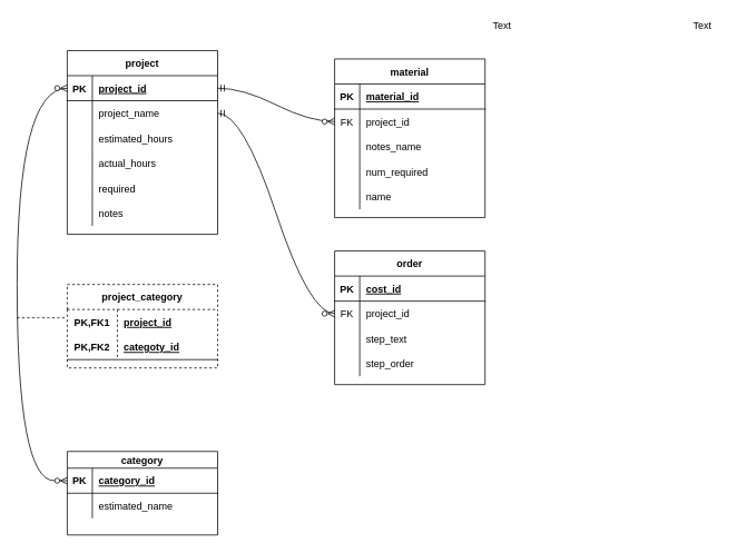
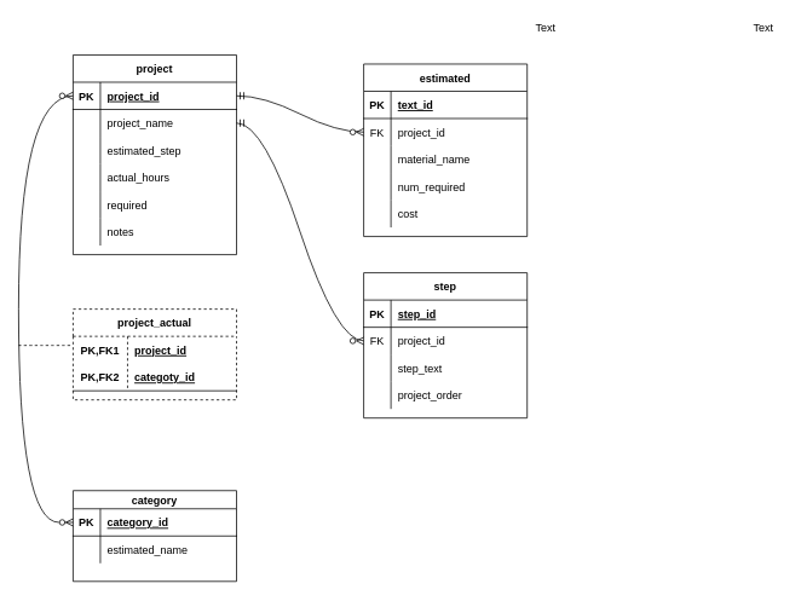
  <mxCell id="0" />
  <mxCell id="1" parent="0" />
  <mxCell id="2" value="project" style="shape=table;startSize=30;container=1;collapsible=1;childLayout=tableLayout;fixedRows=1;rowLines=0;fontStyle=1;align=center;resizeLast=1;" parent="1" vertex="1"><mxGeometry x="80" y="60" width="180" height="220" as="geometry" /></mxCell>
  <mxCell id="3" value="" style="shape=tableRow;horizontal=0;startSize=0;swimlaneHead=0;swimlaneBody=0;fillColor=none;collapsible=0;dropTarget=0;points=[[0,0.5],[1,0.5]];portConstraint=eastwest;top=0;left=0;right=0;bottom=1;" parent="2" vertex="1"><mxGeometry y="30" width="180" height="30" as="geometry" /></mxCell>
  <mxCell id="4" value="PK" style="shape=partialRectangle;connectable=0;fillColor=none;top=0;left=0;bottom=0;right=0;fontStyle=1;overflow=hidden;" parent="3" vertex="1"><mxGeometry width="30" height="30" as="geometry"><mxRectangle width="30" height="30" as="alternateBounds" /></mxGeometry></mxCell>
  <mxCell id="5" value="project_id" style="shape=partialRectangle;connectable=0;fillColor=none;top=0;left=0;bottom=0;right=0;align=left;spacingLeft=6;fontStyle=5;overflow=hidden;" parent="3" vertex="1"><mxGeometry x="30" width="150" height="30" as="geometry"><mxRectangle width="150" height="30" as="alternateBounds" /></mxGeometry></mxCell>
  <mxCell id="6" value="" style="shape=tableRow;horizontal=0;startSize=0;swimlaneHead=0;swimlaneBody=0;fillColor=none;collapsible=0;dropTarget=0;points=[[0,0.5],[1,0.5]];portConstraint=eastwest;top=0;left=0;right=0;bottom=0;" parent="2" vertex="1"><mxGeometry y="60" width="180" height="30" as="geometry" /></mxCell>
  <mxCell id="7" value="" style="shape=partialRectangle;connectable=0;fillColor=none;top=0;left=0;bottom=0;right=0;editable=1;overflow=hidden;" parent="6" vertex="1"><mxGeometry width="30" height="30" as="geometry"><mxRectangle width="30" height="30" as="alternateBounds" /></mxGeometry></mxCell>
  <mxCell id="8" value="project_name" style="shape=partialRectangle;connectable=0;fillColor=none;top=0;left=0;bottom=0;right=0;align=left;spacingLeft=6;overflow=hidden;" parent="6" vertex="1"><mxGeometry x="30" width="150" height="30" as="geometry"><mxRectangle width="150" height="30" as="alternateBounds" /></mxGeometry></mxCell>
  <mxCell id="9" value="" style="shape=tableRow;horizontal=0;startSize=0;swimlaneHead=0;swimlaneBody=0;fillColor=none;collapsible=0;dropTarget=0;points=[[0,0.5],[1,0.5]];portConstraint=eastwest;top=0;left=0;right=0;bottom=0;" parent="2" vertex="1"><mxGeometry y="90" width="180" height="30" as="geometry" /></mxCell>
  <mxCell id="10" value="" style="shape=partialRectangle;connectable=0;fillColor=none;top=0;left=0;bottom=0;right=0;editable=1;overflow=hidden;" parent="9" vertex="1"><mxGeometry width="30" height="30" as="geometry"><mxRectangle width="30" height="30" as="alternateBounds" /></mxGeometry></mxCell>
- <mxCell id="11" value="estimated_hours" style="shape=partialRectangle;connectable=0;fillColor=none;top=0;left=0;bottom=0;right=0;align=left;spacingLeft=6;overflow=hidden;" parent="9" vertex="1"><mxGeometry x="30" width="150" height="30" as="geometry"><mxRectangle width="150" height="30" as="alternateBounds" /></mxGeometry></mxCell>
+ <mxCell id="11" value="estimated_step" style="shape=partialRectangle;connectable=0;fillColor=none;top=0;left=0;bottom=0;right=0;align=left;spacingLeft=6;overflow=hidden;" parent="9" vertex="1"><mxGeometry x="30" width="150" height="30" as="geometry"><mxRectangle width="150" height="30" as="alternateBounds" /></mxGeometry></mxCell>
  <mxCell id="12" value="" style="shape=tableRow;horizontal=0;startSize=0;swimlaneHead=0;swimlaneBody=0;fillColor=none;collapsible=0;dropTarget=0;points=[[0,0.5],[1,0.5]];portConstraint=eastwest;top=0;left=0;right=0;bottom=0;" parent="2" vertex="1"><mxGeometry y="120" width="180" height="30" as="geometry" /></mxCell>
  <mxCell id="13" value="" style="shape=partialRectangle;connectable=0;fillColor=none;top=0;left=0;bottom=0;right=0;editable=1;overflow=hidden;" parent="12" vertex="1"><mxGeometry width="30" height="30" as="geometry"><mxRectangle width="30" height="30" as="alternateBounds" /></mxGeometry></mxCell>
  <mxCell id="14" value="actual_hours" style="shape=partialRectangle;connectable=0;fillColor=none;top=0;left=0;bottom=0;right=0;align=left;spacingLeft=6;overflow=hidden;" parent="12" vertex="1"><mxGeometry x="30" width="150" height="30" as="geometry"><mxRectangle width="150" height="30" as="alternateBounds" /></mxGeometry></mxCell>
  <mxCell id="15" style="shape=tableRow;horizontal=0;startSize=0;swimlaneHead=0;swimlaneBody=0;fillColor=none;collapsible=0;dropTarget=0;points=[[0,0.5],[1,0.5]];portConstraint=eastwest;top=0;left=0;right=0;bottom=0;" parent="2" vertex="1"><mxGeometry y="150" width="180" height="30" as="geometry" /></mxCell>
  <mxCell id="16" style="shape=partialRectangle;connectable=0;fillColor=none;top=0;left=0;bottom=0;right=0;editable=1;overflow=hidden;" parent="15" vertex="1"><mxGeometry width="30" height="30" as="geometry"><mxRectangle width="30" height="30" as="alternateBounds" /></mxGeometry></mxCell>
  <mxCell id="17" value="required" style="shape=partialRectangle;connectable=0;fillColor=none;top=0;left=0;bottom=0;right=0;align=left;spacingLeft=6;overflow=hidden;" parent="15" vertex="1"><mxGeometry x="30" width="150" height="30" as="geometry"><mxRectangle width="150" height="30" as="alternateBounds" /></mxGeometry></mxCell>
  <mxCell id="18" style="shape=tableRow;horizontal=0;startSize=0;swimlaneHead=0;swimlaneBody=0;fillColor=none;collapsible=0;dropTarget=0;points=[[0,0.5],[1,0.5]];portConstraint=eastwest;top=0;left=0;right=0;bottom=0;" parent="2" vertex="1"><mxGeometry y="180" width="180" height="30" as="geometry" /></mxCell>
  <mxCell id="19" style="shape=partialRectangle;connectable=0;fillColor=none;top=0;left=0;bottom=0;right=0;editable=1;overflow=hidden;" parent="18" vertex="1"><mxGeometry width="30" height="30" as="geometry"><mxRectangle width="30" height="30" as="alternateBounds" /></mxGeometry></mxCell>
  <mxCell id="20" value="notes" style="shape=partialRectangle;connectable=0;fillColor=none;top=0;left=0;bottom=0;right=0;align=left;spacingLeft=6;overflow=hidden;" parent="18" vertex="1"><mxGeometry x="30" width="150" height="30" as="geometry"><mxRectangle width="150" height="30" as="alternateBounds" /></mxGeometry></mxCell>
- <mxCell id="21" value="material" style="shape=table;startSize=30;container=1;collapsible=1;childLayout=tableLayout;fixedRows=1;rowLines=0;fontStyle=1;align=center;resizeLast=1;" parent="1" vertex="1"><mxGeometry x="400" y="70" width="180" height="190" as="geometry" /></mxCell>
+ <mxCell id="21" value="estimated" style="shape=table;startSize=30;container=1;collapsible=1;childLayout=tableLayout;fixedRows=1;rowLines=0;fontStyle=1;align=center;resizeLast=1;" parent="1" vertex="1"><mxGeometry x="400" y="70" width="180" height="190" as="geometry" /></mxCell>
  <mxCell id="22" value="" style="shape=tableRow;horizontal=0;startSize=0;swimlaneHead=0;swimlaneBody=0;fillColor=none;collapsible=0;dropTarget=0;points=[[0,0.5],[1,0.5]];portConstraint=eastwest;top=0;left=0;right=0;bottom=1;" parent="21" vertex="1"><mxGeometry y="30" width="180" height="30" as="geometry" /></mxCell>
  <mxCell id="23" value="PK" style="shape=partialRectangle;connectable=0;fillColor=none;top=0;left=0;bottom=0;right=0;fontStyle=1;overflow=hidden;" parent="22" vertex="1"><mxGeometry width="30" height="30" as="geometry"><mxRectangle width="30" height="30" as="alternateBounds" /></mxGeometry></mxCell>
- <mxCell id="24" value="material_id" style="shape=partialRectangle;connectable=0;fillColor=none;top=0;left=0;bottom=0;right=0;align=left;spacingLeft=6;fontStyle=5;overflow=hidden;" parent="22" vertex="1"><mxGeometry x="30" width="150" height="30" as="geometry"><mxRectangle width="150" height="30" as="alternateBounds" /></mxGeometry></mxCell>
+ <mxCell id="24" value="text_id" style="shape=partialRectangle;connectable=0;fillColor=none;top=0;left=0;bottom=0;right=0;align=left;spacingLeft=6;fontStyle=5;overflow=hidden;" parent="22" vertex="1"><mxGeometry x="30" width="150" height="30" as="geometry"><mxRectangle width="150" height="30" as="alternateBounds" /></mxGeometry></mxCell>
  <mxCell id="25" value="" style="shape=tableRow;horizontal=0;startSize=0;swimlaneHead=0;swimlaneBody=0;fillColor=none;collapsible=0;dropTarget=0;points=[[0,0.5],[1,0.5]];portConstraint=eastwest;top=0;left=0;right=0;bottom=0;" parent="21" vertex="1"><mxGeometry y="60" width="180" height="30" as="geometry" /></mxCell>
  <mxCell id="26" value="FK" style="shape=partialRectangle;connectable=0;fillColor=none;top=0;left=0;bottom=0;right=0;editable=1;overflow=hidden;" parent="25" vertex="1"><mxGeometry width="30" height="30" as="geometry"><mxRectangle width="30" height="30" as="alternateBounds" /></mxGeometry></mxCell>
  <mxCell id="27" value="project_id" style="shape=partialRectangle;connectable=0;fillColor=none;top=0;left=0;bottom=0;right=0;align=left;spacingLeft=6;overflow=hidden;" parent="25" vertex="1"><mxGeometry x="30" width="150" height="30" as="geometry"><mxRectangle width="150" height="30" as="alternateBounds" /></mxGeometry></mxCell>
  <mxCell id="28" value="" style="shape=tableRow;horizontal=0;startSize=0;swimlaneHead=0;swimlaneBody=0;fillColor=none;collapsible=0;dropTarget=0;points=[[0,0.5],[1,0.5]];portConstraint=eastwest;top=0;left=0;right=0;bottom=0;" parent="21" vertex="1"><mxGeometry y="90" width="180" height="30" as="geometry" /></mxCell>
  <mxCell id="29" value="" style="shape=partialRectangle;connectable=0;fillColor=none;top=0;left=0;bottom=0;right=0;editable=1;overflow=hidden;" parent="28" vertex="1"><mxGeometry width="30" height="30" as="geometry"><mxRectangle width="30" height="30" as="alternateBounds" /></mxGeometry></mxCell>
- <mxCell id="30" value="notes_name" style="shape=partialRectangle;connectable=0;fillColor=none;top=0;left=0;bottom=0;right=0;align=left;spacingLeft=6;overflow=hidden;" parent="28" vertex="1"><mxGeometry x="30" width="150" height="30" as="geometry"><mxRectangle width="150" height="30" as="alternateBounds" /></mxGeometry></mxCell>
+ <mxCell id="30" value="material_name" style="shape=partialRectangle;connectable=0;fillColor=none;top=0;left=0;bottom=0;right=0;align=left;spacingLeft=6;overflow=hidden;" parent="28" vertex="1"><mxGeometry x="30" width="150" height="30" as="geometry"><mxRectangle width="150" height="30" as="alternateBounds" /></mxGeometry></mxCell>
  <mxCell id="31" value="" style="shape=tableRow;horizontal=0;startSize=0;swimlaneHead=0;swimlaneBody=0;fillColor=none;collapsible=0;dropTarget=0;points=[[0,0.5],[1,0.5]];portConstraint=eastwest;top=0;left=0;right=0;bottom=0;" parent="21" vertex="1"><mxGeometry y="120" width="180" height="30" as="geometry" /></mxCell>
  <mxCell id="32" value="" style="shape=partialRectangle;connectable=0;fillColor=none;top=0;left=0;bottom=0;right=0;editable=1;overflow=hidden;" parent="31" vertex="1"><mxGeometry width="30" height="30" as="geometry"><mxRectangle width="30" height="30" as="alternateBounds" /></mxGeometry></mxCell>
  <mxCell id="33" value="num_required" style="shape=partialRectangle;connectable=0;fillColor=none;top=0;left=0;bottom=0;right=0;align=left;spacingLeft=6;overflow=hidden;" parent="31" vertex="1"><mxGeometry x="30" width="150" height="30" as="geometry"><mxRectangle width="150" height="30" as="alternateBounds" /></mxGeometry></mxCell>
  <mxCell id="34" style="shape=tableRow;horizontal=0;startSize=0;swimlaneHead=0;swimlaneBody=0;fillColor=none;collapsible=0;dropTarget=0;points=[[0,0.5],[1,0.5]];portConstraint=eastwest;top=0;left=0;right=0;bottom=0;" parent="21" vertex="1"><mxGeometry y="150" width="180" height="30" as="geometry" /></mxCell>
  <mxCell id="35" style="shape=partialRectangle;connectable=0;fillColor=none;top=0;left=0;bottom=0;right=0;editable=1;overflow=hidden;" parent="34" vertex="1"><mxGeometry width="30" height="30" as="geometry"><mxRectangle width="30" height="30" as="alternateBounds" /></mxGeometry></mxCell>
- <mxCell id="36" value="name" style="shape=partialRectangle;connectable=0;fillColor=none;top=0;left=0;bottom=0;right=0;align=left;spacingLeft=6;overflow=hidden;" parent="34" vertex="1"><mxGeometry x="30" width="150" height="30" as="geometry"><mxRectangle width="150" height="30" as="alternateBounds" /></mxGeometry></mxCell>
- <mxCell id="37" value="order" style="shape=table;startSize=30;container=1;collapsible=1;childLayout=tableLayout;fixedRows=1;rowLines=0;fontStyle=1;align=center;resizeLast=1;" parent="1" vertex="1"><mxGeometry x="400" y="300" width="180" height="160" as="geometry" /></mxCell>
+ <mxCell id="36" value="cost" style="shape=partialRectangle;connectable=0;fillColor=none;top=0;left=0;bottom=0;right=0;align=left;spacingLeft=6;overflow=hidden;" parent="34" vertex="1"><mxGeometry x="30" width="150" height="30" as="geometry"><mxRectangle width="150" height="30" as="alternateBounds" /></mxGeometry></mxCell>
+ <mxCell id="37" value="step" style="shape=table;startSize=30;container=1;collapsible=1;childLayout=tableLayout;fixedRows=1;rowLines=0;fontStyle=1;align=center;resizeLast=1;" parent="1" vertex="1"><mxGeometry x="400" y="300" width="180" height="160" as="geometry" /></mxCell>
  <mxCell id="38" value="" style="shape=tableRow;horizontal=0;startSize=0;swimlaneHead=0;swimlaneBody=0;fillColor=none;collapsible=0;dropTarget=0;points=[[0,0.5],[1,0.5]];portConstraint=eastwest;top=0;left=0;right=0;bottom=1;" parent="37" vertex="1"><mxGeometry y="30" width="180" height="30" as="geometry" /></mxCell>
  <mxCell id="39" value="PK" style="shape=partialRectangle;connectable=0;fillColor=none;top=0;left=0;bottom=0;right=0;fontStyle=1;overflow=hidden;" parent="38" vertex="1"><mxGeometry width="30" height="30" as="geometry"><mxRectangle width="30" height="30" as="alternateBounds" /></mxGeometry></mxCell>
- <mxCell id="40" value="cost_id" style="shape=partialRectangle;connectable=0;fillColor=none;top=0;left=0;bottom=0;right=0;align=left;spacingLeft=6;fontStyle=5;overflow=hidden;" parent="38" vertex="1"><mxGeometry x="30" width="150" height="30" as="geometry"><mxRectangle width="150" height="30" as="alternateBounds" /></mxGeometry></mxCell>
+ <mxCell id="40" value="step_id" style="shape=partialRectangle;connectable=0;fillColor=none;top=0;left=0;bottom=0;right=0;align=left;spacingLeft=6;fontStyle=5;overflow=hidden;" parent="38" vertex="1"><mxGeometry x="30" width="150" height="30" as="geometry"><mxRectangle width="150" height="30" as="alternateBounds" /></mxGeometry></mxCell>
  <mxCell id="41" value="" style="shape=tableRow;horizontal=0;startSize=0;swimlaneHead=0;swimlaneBody=0;fillColor=none;collapsible=0;dropTarget=0;points=[[0,0.5],[1,0.5]];portConstraint=eastwest;top=0;left=0;right=0;bottom=0;" parent="37" vertex="1"><mxGeometry y="60" width="180" height="30" as="geometry" /></mxCell>
  <mxCell id="42" value="FK" style="shape=partialRectangle;connectable=0;fillColor=none;top=0;left=0;bottom=0;right=0;editable=1;overflow=hidden;" parent="41" vertex="1"><mxGeometry width="30" height="30" as="geometry"><mxRectangle width="30" height="30" as="alternateBounds" /></mxGeometry></mxCell>
  <mxCell id="43" value="project_id" style="shape=partialRectangle;connectable=0;fillColor=none;top=0;left=0;bottom=0;right=0;align=left;spacingLeft=6;overflow=hidden;" parent="41" vertex="1"><mxGeometry x="30" width="150" height="30" as="geometry"><mxRectangle width="150" height="30" as="alternateBounds" /></mxGeometry></mxCell>
  <mxCell id="44" value="" style="shape=tableRow;horizontal=0;startSize=0;swimlaneHead=0;swimlaneBody=0;fillColor=none;collapsible=0;dropTarget=0;points=[[0,0.5],[1,0.5]];portConstraint=eastwest;top=0;left=0;right=0;bottom=0;" parent="37" vertex="1"><mxGeometry y="90" width="180" height="30" as="geometry" /></mxCell>
  <mxCell id="45" value="" style="shape=partialRectangle;connectable=0;fillColor=none;top=0;left=0;bottom=0;right=0;editable=1;overflow=hidden;" parent="44" vertex="1"><mxGeometry width="30" height="30" as="geometry"><mxRectangle width="30" height="30" as="alternateBounds" /></mxGeometry></mxCell>
  <mxCell id="46" value="step_text" style="shape=partialRectangle;connectable=0;fillColor=none;top=0;left=0;bottom=0;right=0;align=left;spacingLeft=6;overflow=hidden;" parent="44" vertex="1"><mxGeometry x="30" width="150" height="30" as="geometry"><mxRectangle width="150" height="30" as="alternateBounds" /></mxGeometry></mxCell>
  <mxCell id="47" value="" style="shape=tableRow;horizontal=0;startSize=0;swimlaneHead=0;swimlaneBody=0;fillColor=none;collapsible=0;dropTarget=0;points=[[0,0.5],[1,0.5]];portConstraint=eastwest;top=0;left=0;right=0;bottom=0;" parent="37" vertex="1"><mxGeometry y="120" width="180" height="30" as="geometry" /></mxCell>
  <mxCell id="48" value="" style="shape=partialRectangle;connectable=0;fillColor=none;top=0;left=0;bottom=0;right=0;editable=1;overflow=hidden;" parent="47" vertex="1"><mxGeometry width="30" height="30" as="geometry"><mxRectangle width="30" height="30" as="alternateBounds" /></mxGeometry></mxCell>
- <mxCell id="49" value="step_order" style="shape=partialRectangle;connectable=0;fillColor=none;top=0;left=0;bottom=0;right=0;align=left;spacingLeft=6;overflow=hidden;" parent="47" vertex="1"><mxGeometry x="30" width="150" height="30" as="geometry"><mxRectangle width="150" height="30" as="alternateBounds" /></mxGeometry></mxCell>
+ <mxCell id="49" value="project_order" style="shape=partialRectangle;connectable=0;fillColor=none;top=0;left=0;bottom=0;right=0;align=left;spacingLeft=6;overflow=hidden;" parent="47" vertex="1"><mxGeometry x="30" width="150" height="30" as="geometry"><mxRectangle width="150" height="30" as="alternateBounds" /></mxGeometry></mxCell>
  <mxCell id="50" value="category" style="shape=table;startSize=20;container=1;collapsible=1;childLayout=tableLayout;fixedRows=1;rowLines=0;fontStyle=1;align=center;resizeLast=1;" parent="1" vertex="1"><mxGeometry x="80" y="540" width="180" height="100" as="geometry" /></mxCell>
  <mxCell id="51" value="" style="shape=tableRow;horizontal=0;startSize=0;swimlaneHead=0;swimlaneBody=0;fillColor=none;collapsible=0;dropTarget=0;points=[[0,0.5],[1,0.5]];portConstraint=eastwest;top=0;left=0;right=0;bottom=1;" parent="50" vertex="1"><mxGeometry y="20" width="180" height="30" as="geometry" /></mxCell>
  <mxCell id="52" value="PK" style="shape=partialRectangle;connectable=0;fillColor=none;top=0;left=0;bottom=0;right=0;fontStyle=1;overflow=hidden;" parent="51" vertex="1"><mxGeometry width="30" height="30" as="geometry"><mxRectangle width="30" height="30" as="alternateBounds" /></mxGeometry></mxCell>
  <mxCell id="53" value="category_id" style="shape=partialRectangle;connectable=0;fillColor=none;top=0;left=0;bottom=0;right=0;align=left;spacingLeft=6;fontStyle=5;overflow=hidden;" parent="51" vertex="1"><mxGeometry x="30" width="150" height="30" as="geometry"><mxRectangle width="150" height="30" as="alternateBounds" /></mxGeometry></mxCell>
  <mxCell id="54" value="" style="shape=tableRow;horizontal=0;startSize=0;swimlaneHead=0;swimlaneBody=0;fillColor=none;collapsible=0;dropTarget=0;points=[[0,0.5],[1,0.5]];portConstraint=eastwest;top=0;left=0;right=0;bottom=0;" parent="50" vertex="1"><mxGeometry y="50" width="180" height="30" as="geometry" /></mxCell>
  <mxCell id="55" value="" style="shape=partialRectangle;connectable=0;fillColor=none;top=0;left=0;bottom=0;right=0;editable=1;overflow=hidden;" parent="54" vertex="1"><mxGeometry width="30" height="30" as="geometry"><mxRectangle width="30" height="30" as="alternateBounds" /></mxGeometry></mxCell>
  <mxCell id="56" value="estimated_name" style="shape=partialRectangle;connectable=0;fillColor=none;top=0;left=0;bottom=0;right=0;align=left;spacingLeft=6;overflow=hidden;" parent="54" vertex="1"><mxGeometry x="30" width="150" height="30" as="geometry"><mxRectangle width="150" height="30" as="alternateBounds" /></mxGeometry></mxCell>
- <mxCell id="57" value="project_category" style="shape=table;startSize=30;container=1;collapsible=1;childLayout=tableLayout;fixedRows=1;rowLines=0;fontStyle=1;align=center;resizeLast=1;gradientColor=none;dashed=1;" parent="1" vertex="1"><mxGeometry x="80" y="340" width="180" height="100" as="geometry" /></mxCell>
+ <mxCell id="57" value="project_actual" style="shape=table;startSize=30;container=1;collapsible=1;childLayout=tableLayout;fixedRows=1;rowLines=0;fontStyle=1;align=center;resizeLast=1;gradientColor=none;dashed=1;" parent="1" vertex="1"><mxGeometry x="80" y="340" width="180" height="100" as="geometry" /></mxCell>
  <mxCell id="58" value="" style="shape=tableRow;horizontal=0;startSize=0;swimlaneHead=0;swimlaneBody=0;fillColor=none;collapsible=0;dropTarget=0;points=[[0,0.5],[1,0.5]];portConstraint=eastwest;top=0;left=0;right=0;bottom=0;" parent="57" vertex="1"><mxGeometry y="30" width="180" height="30" as="geometry" /></mxCell>
  <mxCell id="59" value="PK,FK1" style="shape=partialRectangle;connectable=0;fillColor=none;top=0;left=0;bottom=0;right=0;fontStyle=1;overflow=hidden;" parent="58" vertex="1"><mxGeometry width="60" height="30" as="geometry"><mxRectangle width="60" height="30" as="alternateBounds" /></mxGeometry></mxCell>
  <mxCell id="60" value="project_id" style="shape=partialRectangle;connectable=0;fillColor=none;top=0;left=0;bottom=0;right=0;align=left;spacingLeft=6;fontStyle=5;overflow=hidden;" parent="58" vertex="1"><mxGeometry x="60" width="120" height="30" as="geometry"><mxRectangle width="120" height="30" as="alternateBounds" /></mxGeometry></mxCell>
  <mxCell id="61" value="" style="shape=tableRow;horizontal=0;startSize=0;swimlaneHead=0;swimlaneBody=0;fillColor=none;collapsible=0;dropTarget=0;points=[[0,0.5],[1,0.5]];portConstraint=eastwest;top=0;left=0;right=0;bottom=1;" parent="57" vertex="1"><mxGeometry y="60" width="180" height="30" as="geometry" /></mxCell>
  <mxCell id="62" value="PK,FK2" style="shape=partialRectangle;connectable=0;fillColor=none;top=0;left=0;bottom=0;right=0;fontStyle=1;overflow=hidden;" parent="61" vertex="1"><mxGeometry width="60" height="30" as="geometry"><mxRectangle width="60" height="30" as="alternateBounds" /></mxGeometry></mxCell>
  <mxCell id="63" value="categoty_id" style="shape=partialRectangle;connectable=0;fillColor=none;top=0;left=0;bottom=0;right=0;align=left;spacingLeft=6;fontStyle=5;overflow=hidden;" parent="61" vertex="1"><mxGeometry x="60" width="120" height="30" as="geometry"><mxRectangle width="120" height="30" as="alternateBounds" /></mxGeometry></mxCell>
  <mxCell id="64" value="Text" style="text;html=1;align=center;verticalAlign=middle;resizable=0;points=[];autosize=1;strokeColor=none;fillColor=none;" parent="1" vertex="1"><mxGeometry x="820" width="40" height="20" as="geometry" y="20" /></mxCell>
  <mxCell id="65" value="Text" style="text;html=1;align=center;verticalAlign=middle;resizable=0;points=[];autosize=1;strokeColor=none;fillColor=none;" parent="1" vertex="1"><mxGeometry x="580" width="40" height="20" as="geometry" y="20" /></mxCell>
  <mxCell id="66" value="" style="fontSize=12;html=1;endArrow=ERzeroToMany;endFill=1;rounded=0;exitX=0;exitY=0.5;exitDx=0;exitDy=0;entryX=0;entryY=0.5;entryDx=0;entryDy=0;edgeStyle=orthogonalEdgeStyle;curved=1;startArrow=ERzeroToMany;startFill=0;" parent="1" source="51" target="3" edge="1"><mxGeometry width="100" height="100" relative="1" as="geometry"><mxPoint y="205" as="sourcePoint" x="0" /><mxPoint x="100" y="105" as="targetPoint" /><Array as="points"><mxPoint x="20" y="575" /><mxPoint x="20" y="105" /></Array></mxGeometry></mxCell>
  <mxCell id="67" value="" style="endArrow=none;html=1;rounded=0;curved=1;dashed=1;" parent="1" edge="1"><mxGeometry relative="1" as="geometry"><mxPoint x="20" y="380" as="sourcePoint" /><mxPoint x="80" y="380" as="targetPoint" /></mxGeometry></mxCell>
  <mxCell id="68" value="" style="edgeStyle=entityRelationEdgeStyle;fontSize=12;html=1;endArrow=ERzeroToMany;endFill=1;rounded=0;curved=1;exitX=1;exitY=0.5;exitDx=0;exitDy=0;entryX=0;entryY=0.5;entryDx=0;entryDy=0;startArrow=ERmandOne;startFill=0;" parent="1" source="3" target="25" edge="1"><mxGeometry width="100" height="100" relative="1" as="geometry"><mxPoint x="270" y="210" as="sourcePoint" /><mxPoint x="370" y="110" as="targetPoint" /></mxGeometry></mxCell>
  <mxCell id="69" value="" style="edgeStyle=entityRelationEdgeStyle;fontSize=12;html=1;endArrow=ERzeroToMany;endFill=1;rounded=0;curved=1;exitX=1;exitY=0.5;exitDx=0;exitDy=0;startArrow=ERmandOne;startFill=0;" parent="1" source="6" target="41" edge="1"><mxGeometry width="100" height="100" relative="1" as="geometry"><mxPoint x="260" y="340" as="sourcePoint" /><mxPoint x="360" y="240" as="targetPoint" /></mxGeometry></mxCell>
